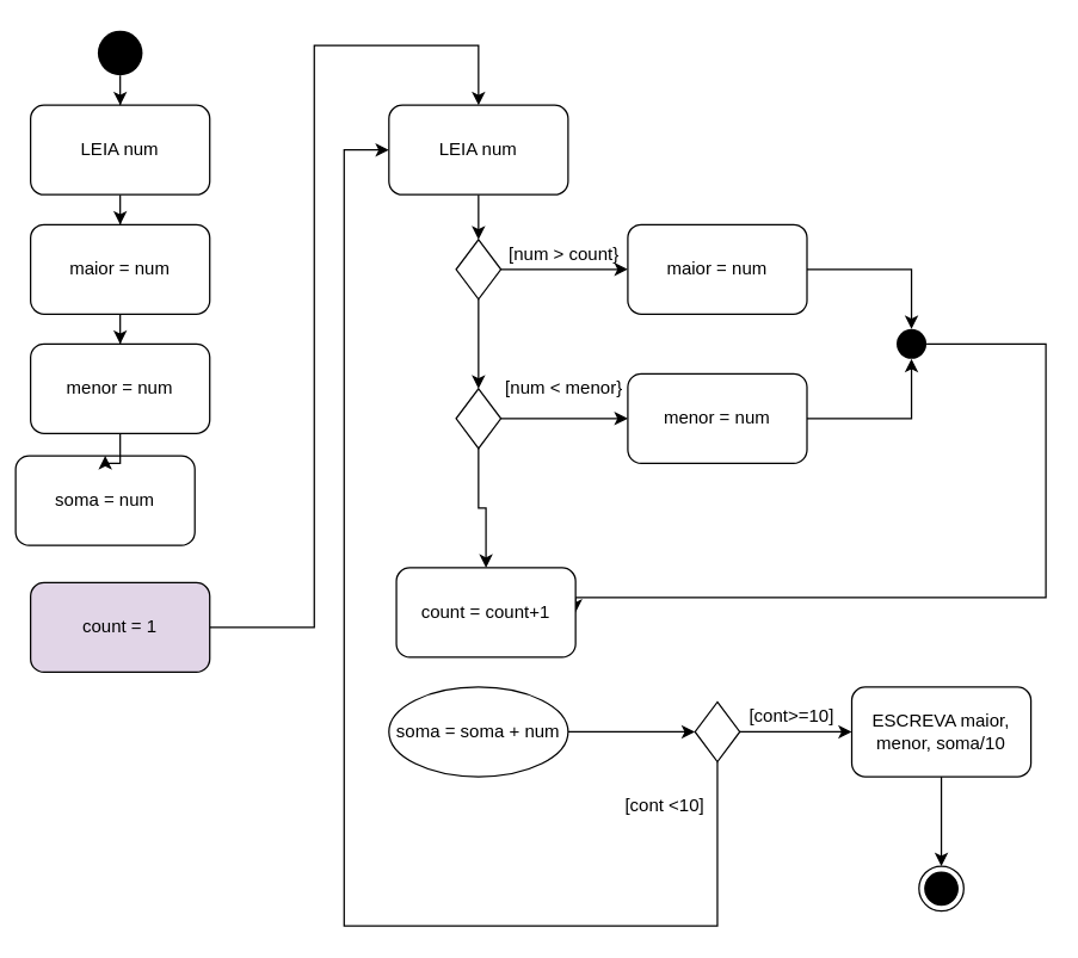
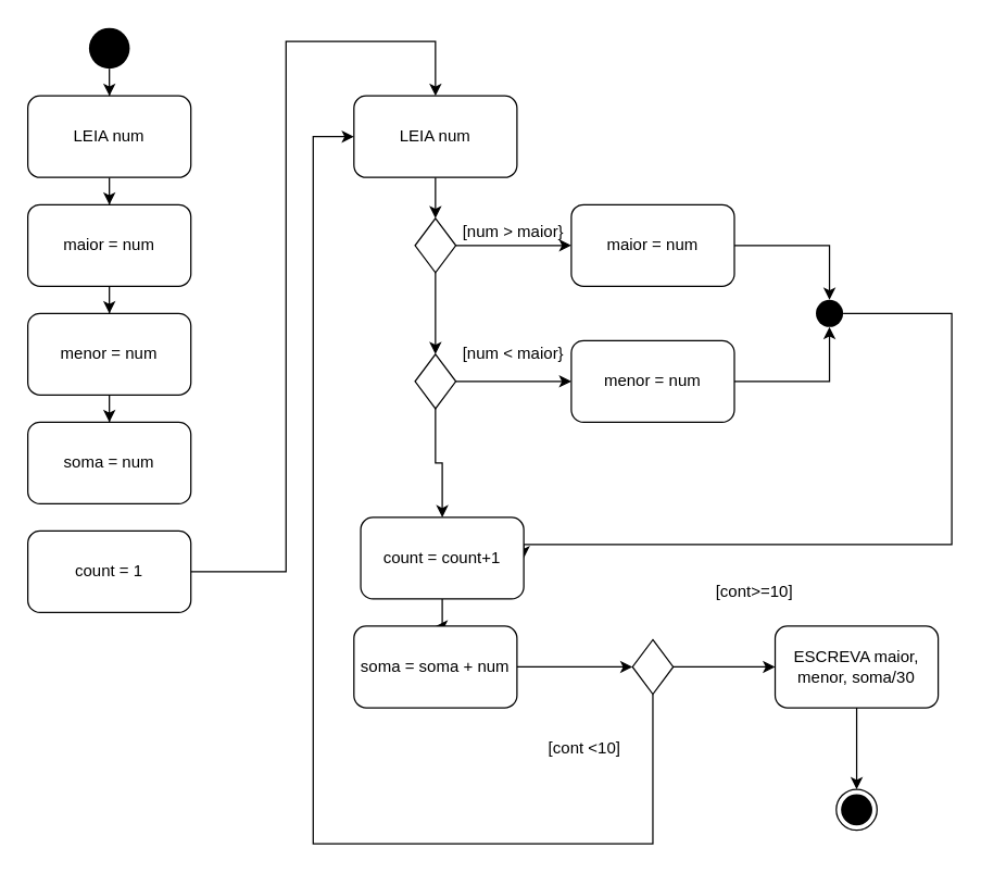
  <mxCell id="0" />
  <mxCell id="1" parent="0" />
  <mxCell id="2" style="edgeStyle=orthogonalEdgeStyle;rounded=0;orthogonalLoop=1;jettySize=auto;html=1;" edge="1" parent="1" source="3" target="6"><mxGeometry relative="1" as="geometry" /></mxCell>
  <mxCell id="3" value="" style="ellipse;fillColor=#000000;strokeColor=none;" vertex="1" parent="1"><mxGeometry x="65" y="20" width="30" height="30" as="geometry" /></mxCell>
  <mxCell id="4" value="" style="ellipse;html=1;shape=endState;fillColor=#000000;strokeColor=#000000;" vertex="1" parent="1"><mxGeometry x="615" y="580" width="30" height="30" as="geometry" /></mxCell>
  <mxCell id="5" style="edgeStyle=orthogonalEdgeStyle;rounded=0;orthogonalLoop=1;jettySize=auto;html=1;" edge="1" parent="1" source="6" target="8"><mxGeometry relative="1" as="geometry" /></mxCell>
  <mxCell id="6" value="LEIA num" style="rounded=1;whiteSpace=wrap;html=1;" vertex="1" parent="1"><mxGeometry x="20" y="70" width="120" height="60" as="geometry" /></mxCell>
  <mxCell id="7" style="edgeStyle=orthogonalEdgeStyle;rounded=0;orthogonalLoop=1;jettySize=auto;html=1;" edge="1" parent="1" source="8" target="13"><mxGeometry relative="1" as="geometry" /></mxCell>
  <mxCell id="8" value="maior = num" style="rounded=1;whiteSpace=wrap;html=1;" vertex="1" parent="1"><mxGeometry x="20" y="150" width="120" height="60" as="geometry" /></mxCell>
  <mxCell id="9" style="edgeStyle=orthogonalEdgeStyle;rounded=0;orthogonalLoop=1;jettySize=auto;html=1;endArrow=classic;endFill=1;entryX=0.5;entryY=0;entryDx=0;entryDy=0;" edge="1" parent="1" source="10" target="20"><mxGeometry relative="1" as="geometry"><mxPoint x="240" y="100" as="targetPoint" /><Array as="points"><mxPoint x="210" y="420" /><mxPoint x="210" y="30" /><mxPoint x="320" y="30" /></Array></mxGeometry></mxCell>
- <mxCell id="10" value="count = 1" style="rounded=1;whiteSpace=wrap;html=1;fillColor=#e1d5e7;" vertex="1" parent="1"><mxGeometry x="20" y="390" width="120" height="60" as="geometry" /></mxCell>
- <mxCell id="11" value="soma = num" style="rounded=1;whiteSpace=wrap;html=1;" vertex="1" parent="1"><mxGeometry x="10" y="305" width="120" height="60" as="geometry" /></mxCell>
+ <mxCell id="10" value="count = 1" style="rounded=1;whiteSpace=wrap;html=1;" vertex="1" parent="1"><mxGeometry x="20" y="390" width="120" height="60" as="geometry" /></mxCell>
+ <mxCell id="11" value="soma = num" style="rounded=1;whiteSpace=wrap;html=1;" vertex="1" parent="1"><mxGeometry x="20" y="310" width="120" height="60" as="geometry" /></mxCell>
  <mxCell id="12" style="edgeStyle=orthogonalEdgeStyle;rounded=0;orthogonalLoop=1;jettySize=auto;html=1;entryX=0.5;entryY=0;entryDx=0;entryDy=0;" edge="1" parent="1" source="13" target="11"><mxGeometry relative="1" as="geometry" /></mxCell>
  <mxCell id="13" value="menor = num" style="rounded=1;whiteSpace=wrap;html=1;" vertex="1" parent="1"><mxGeometry x="20" y="230" width="120" height="60" as="geometry" /></mxCell>
  <mxCell id="14" style="edgeStyle=orthogonalEdgeStyle;rounded=0;orthogonalLoop=1;jettySize=auto;html=1;entryX=0.5;entryY=0;entryDx=0;entryDy=0;endArrow=classic;endFill=1;" edge="1" parent="1" source="16" target="23"><mxGeometry relative="1" as="geometry" /></mxCell>
  <mxCell id="15" style="edgeStyle=orthogonalEdgeStyle;rounded=0;orthogonalLoop=1;jettySize=auto;html=1;endArrow=classic;endFill=1;" edge="1" parent="1" source="16" target="25"><mxGeometry relative="1" as="geometry" /></mxCell>
  <mxCell id="16" value="" style="rhombus;" vertex="1" parent="1"><mxGeometry x="305" y="160" width="30" height="40" as="geometry" /></mxCell>
- <mxCell id="17" value="[cont &amp;lt;10]" style="text;html=1;strokeColor=none;fillColor=none;align=center;verticalAlign=middle;whiteSpace=wrap;rounded=0;" vertex="1" parent="1"><mxGeometry x="410" y="530" width="70" height="20" as="geometry" /></mxCell>
- <mxCell id="18" value="[cont&amp;gt;=10]" style="text;html=1;strokeColor=none;fillColor=none;align=center;verticalAlign=middle;whiteSpace=wrap;rounded=0;" vertex="1" parent="1"><mxGeometry x="495" y="470" width="70" height="20" as="geometry" /></mxCell>
+ <mxCell id="17" value="[cont &amp;lt;10]" style="text;html=1;strokeColor=none;fillColor=none;align=center;verticalAlign=middle;whiteSpace=wrap;rounded=0;" vertex="1" parent="1"><mxGeometry x="395" y="540" width="70" height="20" as="geometry" /></mxCell>
+ <mxCell id="18" value="[cont&amp;gt;=10]" style="text;html=1;strokeColor=none;fillColor=none;align=center;verticalAlign=middle;whiteSpace=wrap;rounded=0;" vertex="1" parent="1"><mxGeometry x="520" y="425" width="70" height="20" as="geometry" /></mxCell>
  <mxCell id="19" style="edgeStyle=orthogonalEdgeStyle;rounded=0;orthogonalLoop=1;jettySize=auto;html=1;entryX=0.5;entryY=0;entryDx=0;entryDy=0;endArrow=classic;endFill=1;" edge="1" parent="1" source="20" target="16"><mxGeometry relative="1" as="geometry" /></mxCell>
  <mxCell id="20" value="LEIA num" style="rounded=1;whiteSpace=wrap;html=1;" vertex="1" parent="1"><mxGeometry x="260" y="70" width="120" height="60" as="geometry" /></mxCell>
  <mxCell id="21" style="edgeStyle=orthogonalEdgeStyle;rounded=0;orthogonalLoop=1;jettySize=auto;html=1;entryX=0;entryY=0.5;entryDx=0;entryDy=0;endArrow=classic;endFill=1;" edge="1" parent="1" source="23" target="29"><mxGeometry relative="1" as="geometry" /></mxCell>
  <mxCell id="22" style="edgeStyle=orthogonalEdgeStyle;rounded=0;orthogonalLoop=1;jettySize=auto;html=1;entryX=0.5;entryY=0;entryDx=0;entryDy=0;endArrow=classic;endFill=1;" edge="1" parent="1" source="23" target="33"><mxGeometry relative="1" as="geometry" /></mxCell>
  <mxCell id="23" value="" style="rhombus;" vertex="1" parent="1"><mxGeometry x="305" y="260" width="30" height="40" as="geometry" /></mxCell>
  <mxCell id="24" style="edgeStyle=orthogonalEdgeStyle;rounded=0;orthogonalLoop=1;jettySize=auto;html=1;entryX=0.5;entryY=0;entryDx=0;entryDy=0;endArrow=classic;endFill=1;" edge="1" parent="1" source="25" target="31"><mxGeometry relative="1" as="geometry" /></mxCell>
  <mxCell id="25" value="maior = num" style="rounded=1;whiteSpace=wrap;html=1;" vertex="1" parent="1"><mxGeometry x="420" y="150" width="120" height="60" as="geometry" /></mxCell>
- <mxCell id="26" value="[num &amp;gt; count}" style="text;html=1;strokeColor=none;fillColor=none;align=center;verticalAlign=middle;whiteSpace=wrap;rounded=0;" vertex="1" parent="1"><mxGeometry x="335" y="160" width="85" height="20" as="geometry" /></mxCell>
- <mxCell id="27" value="[num &amp;lt; menor}" style="text;html=1;strokeColor=none;fillColor=none;align=center;verticalAlign=middle;whiteSpace=wrap;rounded=0;" vertex="1" parent="1"><mxGeometry x="335" y="250" width="85" height="20" as="geometry" /></mxCell>
+ <mxCell id="26" value="[num &amp;gt; maior}" style="text;html=1;strokeColor=none;fillColor=none;align=center;verticalAlign=middle;whiteSpace=wrap;rounded=0;" vertex="1" parent="1"><mxGeometry x="335" y="160" width="85" height="20" as="geometry" /></mxCell>
+ <mxCell id="27" value="[num &amp;lt; maior}" style="text;html=1;strokeColor=none;fillColor=none;align=center;verticalAlign=middle;whiteSpace=wrap;rounded=0;" vertex="1" parent="1"><mxGeometry x="335" y="250" width="85" height="20" as="geometry" /></mxCell>
  <mxCell id="28" style="edgeStyle=orthogonalEdgeStyle;rounded=0;orthogonalLoop=1;jettySize=auto;html=1;entryX=0.5;entryY=1;entryDx=0;entryDy=0;endArrow=classic;endFill=1;" edge="1" parent="1" source="29" target="31"><mxGeometry relative="1" as="geometry" /></mxCell>
  <mxCell id="29" value="menor = num" style="rounded=1;whiteSpace=wrap;html=1;" vertex="1" parent="1"><mxGeometry x="420" y="250" width="120" height="60" as="geometry" /></mxCell>
  <mxCell id="30" style="edgeStyle=orthogonalEdgeStyle;rounded=0;orthogonalLoop=1;jettySize=auto;html=1;entryX=1;entryY=0.5;entryDx=0;entryDy=0;endArrow=classic;endFill=1;" edge="1" parent="1" source="31" target="33"><mxGeometry relative="1" as="geometry"><Array as="points"><mxPoint x="700" y="230" /><mxPoint x="700" y="400" /></Array></mxGeometry></mxCell>
  <mxCell id="31" value="" style="ellipse;fillColor=#000000;strokeColor=none;" vertex="1" parent="1"><mxGeometry x="600" y="220" width="20" height="20" as="geometry" /></mxCell>
+ <mxCell id="32" style="edgeStyle=orthogonalEdgeStyle;rounded=0;orthogonalLoop=1;jettySize=auto;html=1;endArrow=classic;endFill=1;" edge="1" parent="1" source="33" target="35"><mxGeometry relative="1" as="geometry" /></mxCell>
  <mxCell id="33" value="count = count+1" style="rounded=1;whiteSpace=wrap;html=1;" vertex="1" parent="1"><mxGeometry x="265" y="380" width="120" height="60" as="geometry" /></mxCell>
  <mxCell id="34" style="edgeStyle=orthogonalEdgeStyle;rounded=0;orthogonalLoop=1;jettySize=auto;html=1;entryX=0;entryY=0.5;entryDx=0;entryDy=0;endArrow=classic;endFill=1;" edge="1" parent="1" source="35" target="38"><mxGeometry relative="1" as="geometry" /></mxCell>
- <mxCell id="35" value="soma = soma + num" style="ellipse;whiteSpace=wrap;html=1;" vertex="1" parent="1"><mxGeometry x="260" y="460" width="120" height="60" as="geometry" /></mxCell>
+ <mxCell id="35" value="soma = soma + num" style="rounded=1;whiteSpace=wrap;html=1;" vertex="1" parent="1"><mxGeometry x="260" y="460" width="120" height="60" as="geometry" /></mxCell>
  <mxCell id="36" style="edgeStyle=orthogonalEdgeStyle;rounded=0;orthogonalLoop=1;jettySize=auto;html=1;entryX=0;entryY=0.5;entryDx=0;entryDy=0;endArrow=classic;endFill=1;" edge="1" parent="1" source="38" target="40"><mxGeometry relative="1" as="geometry" /></mxCell>
  <mxCell id="37" style="edgeStyle=orthogonalEdgeStyle;rounded=0;orthogonalLoop=1;jettySize=auto;html=1;endArrow=classic;endFill=1;entryX=0;entryY=0.5;entryDx=0;entryDy=0;" edge="1" parent="1" source="38" target="20"><mxGeometry relative="1" as="geometry"><mxPoint x="230" y="100" as="targetPoint" /><Array as="points"><mxPoint x="480" y="620" /><mxPoint x="230" y="620" /><mxPoint x="230" y="100" /></Array></mxGeometry></mxCell>
  <mxCell id="38" value="" style="rhombus;" vertex="1" parent="1"><mxGeometry x="465" y="470" width="30" height="40" as="geometry" /></mxCell>
  <mxCell id="39" style="edgeStyle=orthogonalEdgeStyle;rounded=0;orthogonalLoop=1;jettySize=auto;html=1;entryX=0.5;entryY=0;entryDx=0;entryDy=0;endArrow=classic;endFill=1;" edge="1" parent="1" source="40" target="4"><mxGeometry relative="1" as="geometry" /></mxCell>
- <mxCell id="40" value="ESCREVA maior, menor, soma/10" style="rounded=1;whiteSpace=wrap;html=1;" vertex="1" parent="1"><mxGeometry x="570" y="460" width="120" height="60" as="geometry" /></mxCell>
+ <mxCell id="40" value="ESCREVA maior, menor, soma/30" style="rounded=1;whiteSpace=wrap;html=1;" vertex="1" parent="1"><mxGeometry x="570" y="460" width="120" height="60" as="geometry" /></mxCell>
